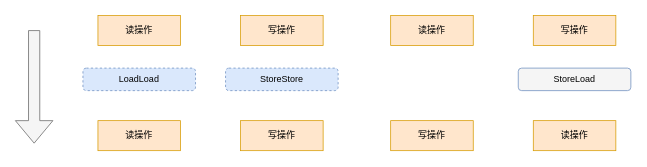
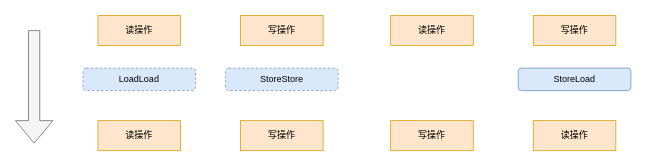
  <mxCell id="0" />
  <mxCell id="1" parent="0" />
  <mxCell id="2" value="读操作" style="rounded=0;whiteSpace=wrap;html=1;fillColor=#ffe6cc;strokeColor=#d79b00;" vertex="1" parent="1"><mxGeometry x="130" y="20" width="110" height="40" as="geometry" /></mxCell>
  <mxCell id="3" value="LoadLoad" style="rounded=1;whiteSpace=wrap;html=1;fillColor=#dae8fc;strokeColor=#6c8ebf;dashed=1;" vertex="1" parent="1"><mxGeometry x="110" y="90" width="150" height="30" as="geometry" /></mxCell>
  <mxCell id="4" value="读操作" style="rounded=0;whiteSpace=wrap;html=1;fillColor=#ffe6cc;strokeColor=#d79b00;" vertex="1" parent="1"><mxGeometry x="130" y="160" width="110" height="40" as="geometry" /></mxCell>
  <mxCell id="5" value="写操作" style="rounded=0;whiteSpace=wrap;html=1;fillColor=#ffe6cc;strokeColor=#d79b00;" vertex="1" parent="1"><mxGeometry x="320" y="20" width="110" height="40" as="geometry" /></mxCell>
  <mxCell id="6" value="StoreStore" style="rounded=1;whiteSpace=wrap;html=1;fillColor=#dae8fc;strokeColor=#6c8ebf;dashed=1;" vertex="1" parent="1"><mxGeometry x="300" y="90" width="150" height="30" as="geometry" /></mxCell>
  <mxCell id="7" value="写操作" style="rounded=0;whiteSpace=wrap;html=1;fillColor=#ffe6cc;strokeColor=#d79b00;" vertex="1" parent="1"><mxGeometry x="320" y="160" width="110" height="40" as="geometry" /></mxCell>
  <mxCell id="8" value="读操作" style="rounded=0;whiteSpace=wrap;html=1;fillColor=#ffe6cc;strokeColor=#d79b00;" vertex="1" parent="1"><mxGeometry x="520" y="20" width="110" height="40" as="geometry" /></mxCell>
  <mxCell id="9" value="写操作" style="rounded=0;whiteSpace=wrap;html=1;fillColor=#ffe6cc;strokeColor=#d79b00;" vertex="1" parent="1"><mxGeometry x="520" y="160" width="110" height="40" as="geometry" /></mxCell>
  <mxCell id="10" value="写操作" style="rounded=0;whiteSpace=wrap;html=1;fillColor=#ffe6cc;strokeColor=#d79b00;" vertex="1" parent="1"><mxGeometry x="710" y="20" width="110" height="40" as="geometry" /></mxCell>
- <mxCell id="11" value="StoreLoad" style="rounded=1;whiteSpace=wrap;html=1;fillColor=#f5f5f5;strokeColor=#6c8ebf;" vertex="1" parent="1"><mxGeometry x="690" y="90" width="150" height="30" as="geometry" /></mxCell>
+ <mxCell id="11" value="StoreLoad" style="rounded=1;whiteSpace=wrap;html=1;fillColor=#dae8fc;strokeColor=#6c8ebf;" vertex="1" parent="1"><mxGeometry x="690" y="90" width="150" height="30" as="geometry" /></mxCell>
  <mxCell id="12" value="读操作" style="rounded=0;whiteSpace=wrap;html=1;fillColor=#ffe6cc;strokeColor=#d79b00;" vertex="1" parent="1"><mxGeometry x="710" y="160" width="110" height="40" as="geometry" /></mxCell>
  <mxCell id="13" value="" style="shape=singleArrow;direction=south;whiteSpace=wrap;html=1;fillColor=#f5f5f5;strokeColor=#666666;fontColor=#333333;" vertex="1" parent="1"><mxGeometry x="20" y="40" width="50" height="150" as="geometry" /></mxCell>
